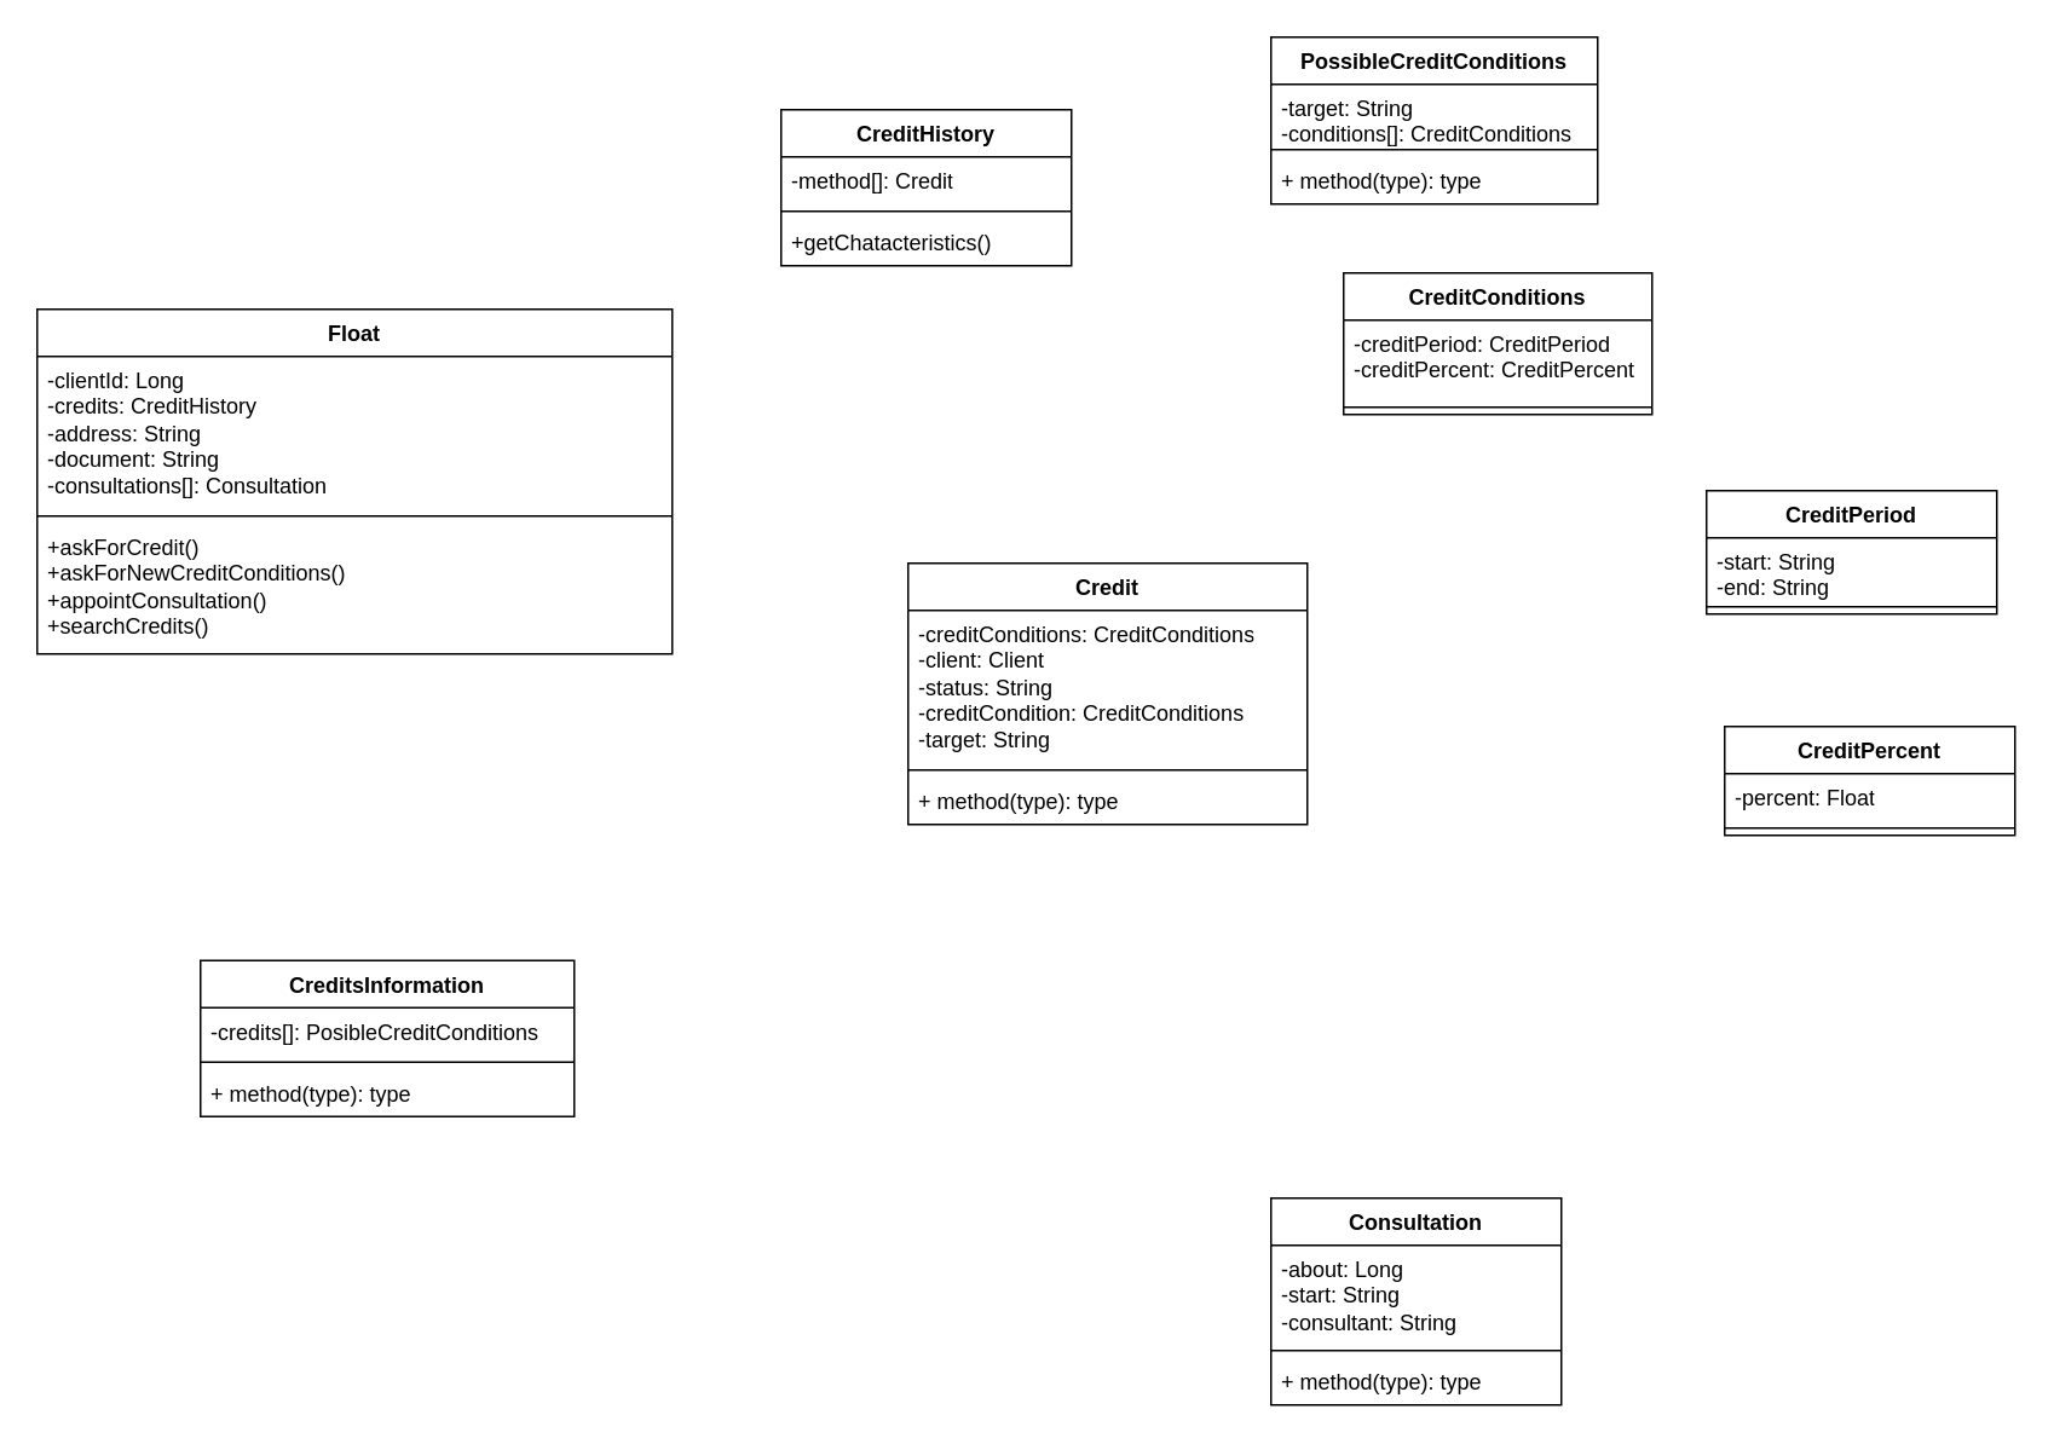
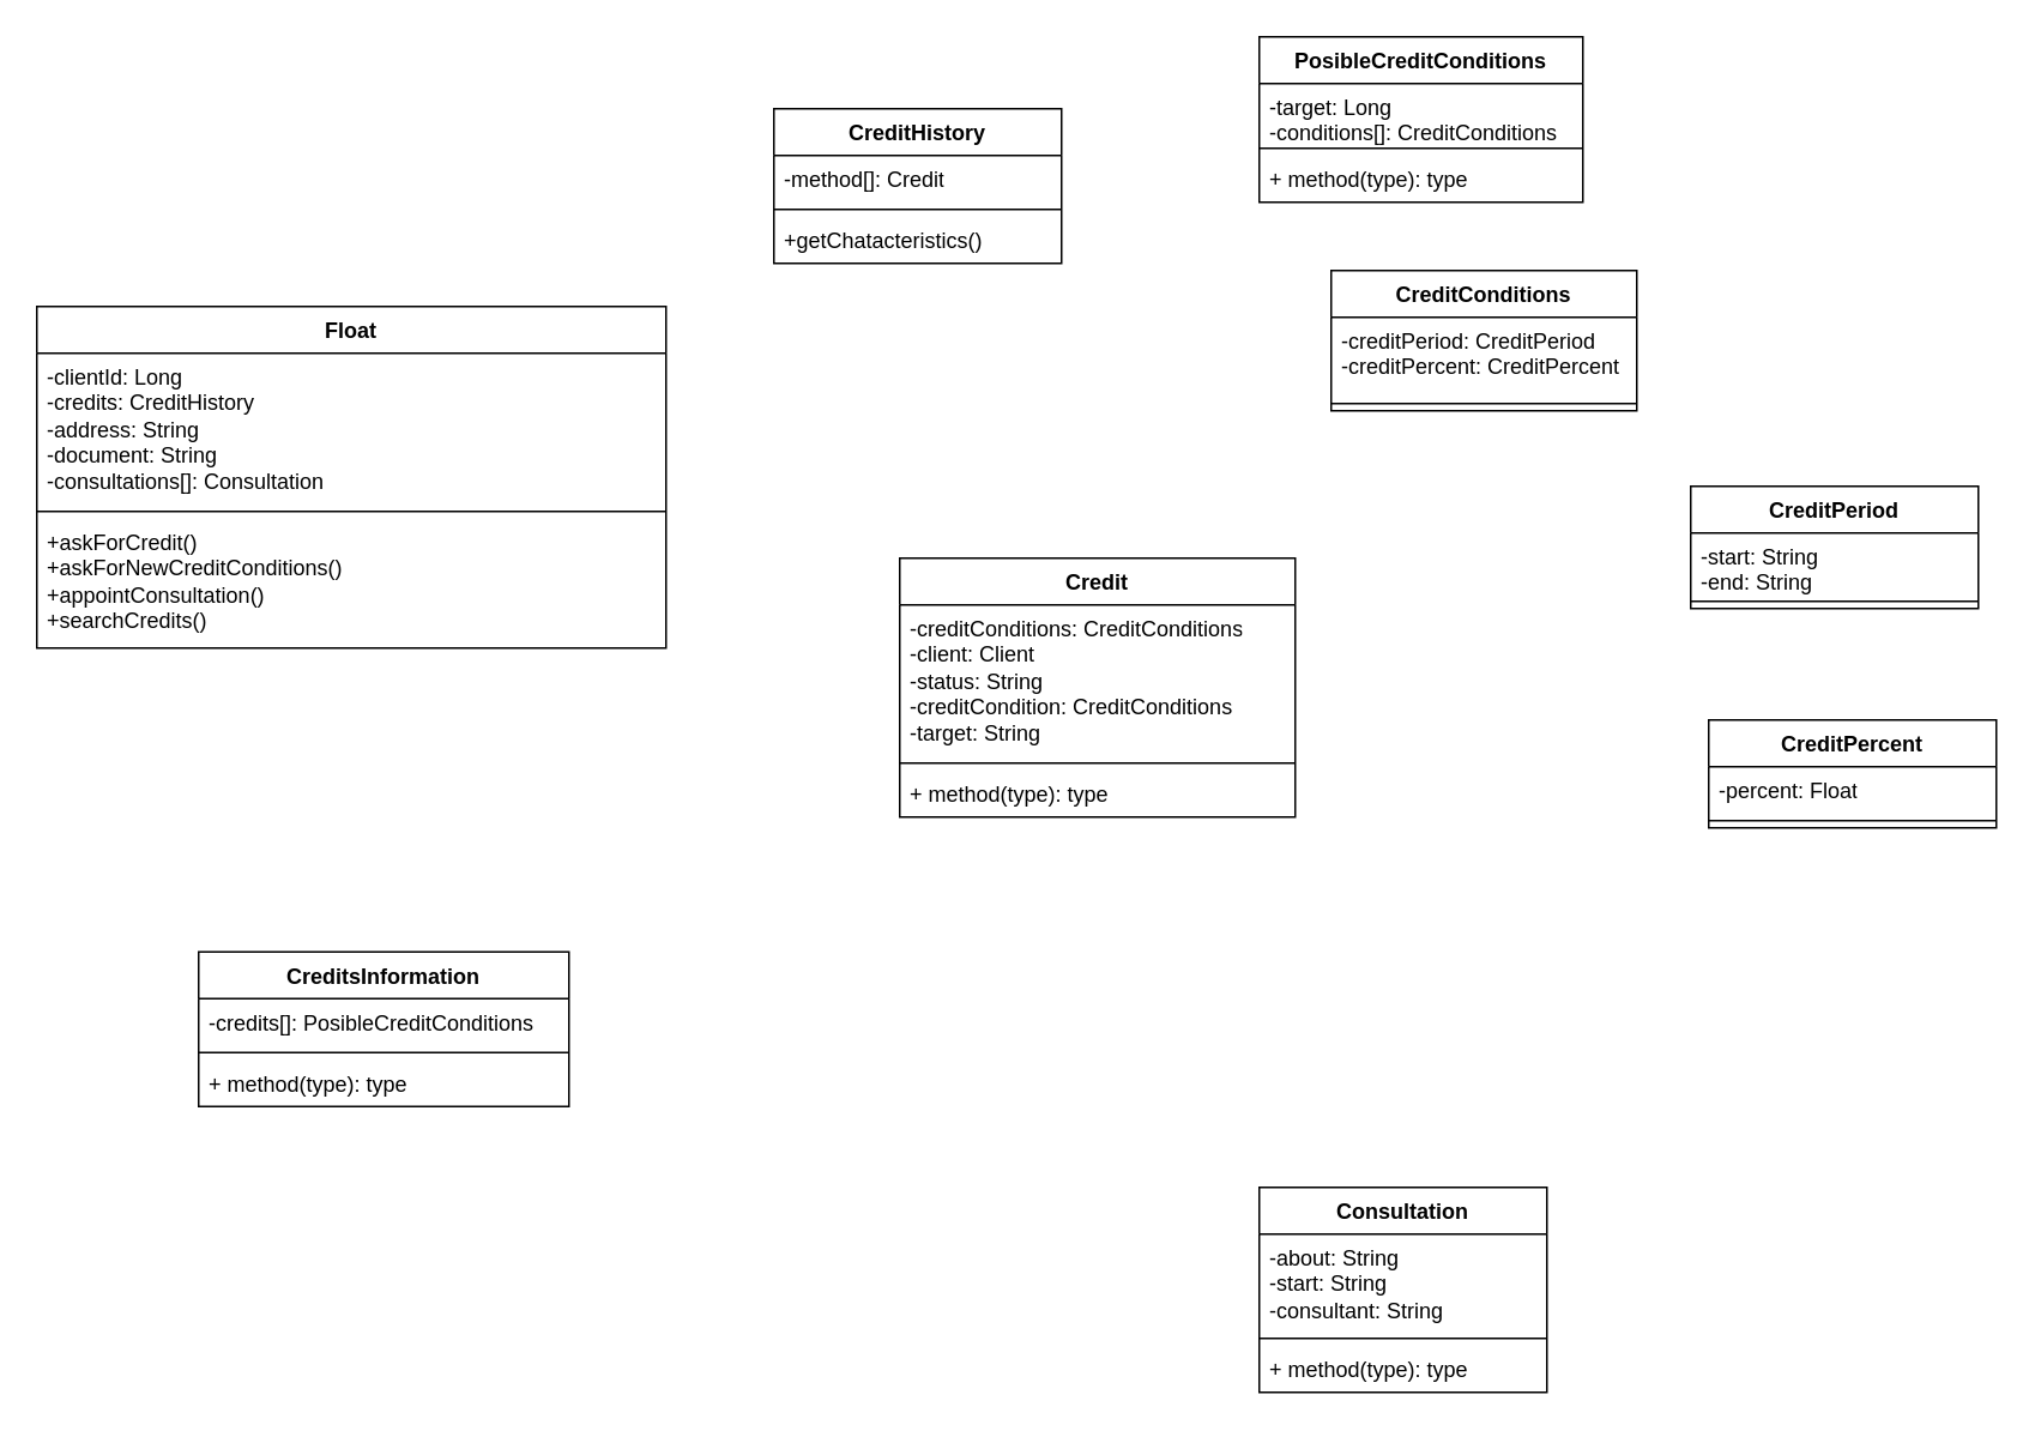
  <mxCell id="0" />
  <mxCell id="1" parent="0" />
  <mxCell id="2" value="Float" style="swimlane;fontStyle=1;align=center;verticalAlign=top;childLayout=stackLayout;horizontal=1;startSize=26;horizontalStack=0;resizeParent=1;resizeParentMax=0;resizeLast=0;collapsible=1;marginBottom=0;whiteSpace=wrap;html=1;" vertex="1" parent="1"><mxGeometry x="20" y="170" width="350" height="190" as="geometry" /></mxCell>
  <mxCell id="3" value="&lt;div&gt;-clientId: Long&lt;/div&gt;&lt;div&gt;-credits: CreditHistory&lt;/div&gt;&lt;div&gt;-address: String&lt;/div&gt;&lt;div&gt;-document: String&lt;br&gt;&lt;/div&gt;&lt;div&gt;-consultations[]: Consultation&lt;/div&gt;" style="text;strokeColor=none;fillColor=none;align=left;verticalAlign=top;spacingLeft=4;spacingRight=4;overflow=hidden;rotatable=0;points=[[0,0.5],[1,0.5]];portConstraint=eastwest;whiteSpace=wrap;html=1;" vertex="1" parent="2"><mxGeometry y="26" width="350" height="84" as="geometry" /></mxCell>
  <mxCell id="4" value="" style="line;strokeWidth=1;fillColor=none;align=left;verticalAlign=middle;spacingTop=-1;spacingLeft=3;spacingRight=3;rotatable=0;labelPosition=right;points=[];portConstraint=eastwest;strokeColor=inherit;" vertex="1" parent="2"><mxGeometry y="110" width="350" height="8" as="geometry" /></mxCell>
  <mxCell id="5" value="&lt;div&gt;+askForCredit()&lt;/div&gt;&lt;div&gt;+askForNewCreditConditions()&lt;/div&gt;&lt;div&gt;+appointConsultation()&lt;/div&gt;&lt;div&gt;+searchCredits()&lt;/div&gt;" style="text;strokeColor=none;fillColor=none;align=left;verticalAlign=top;spacingLeft=4;spacingRight=4;overflow=hidden;rotatable=0;points=[[0,0.5],[1,0.5]];portConstraint=eastwest;whiteSpace=wrap;html=1;" vertex="1" parent="2"><mxGeometry y="118" width="350" height="72" as="geometry" /></mxCell>
  <mxCell id="6" value="Credit" style="swimlane;fontStyle=1;align=center;verticalAlign=top;childLayout=stackLayout;horizontal=1;startSize=26;horizontalStack=0;resizeParent=1;resizeParentMax=0;resizeLast=0;collapsible=1;marginBottom=0;whiteSpace=wrap;html=1;" vertex="1" parent="1"><mxGeometry x="500" y="310" width="220" height="144" as="geometry" /></mxCell>
  <mxCell id="7" value="-creditConditions: CreditConditions&lt;br&gt;&lt;div&gt;-client: Client&lt;br&gt;&lt;/div&gt;&lt;div&gt;-status: String&lt;/div&gt;&lt;div&gt;-creditCondition: CreditConditions&lt;br&gt;&lt;/div&gt;&lt;div&gt;-target: String&lt;br&gt;&lt;/div&gt;" style="text;strokeColor=none;fillColor=none;align=left;verticalAlign=top;spacingLeft=4;spacingRight=4;overflow=hidden;rotatable=0;points=[[0,0.5],[1,0.5]];portConstraint=eastwest;whiteSpace=wrap;html=1;" vertex="1" parent="6"><mxGeometry y="26" width="220" height="84" as="geometry" /></mxCell>
  <mxCell id="8" value="" style="line;strokeWidth=1;fillColor=none;align=left;verticalAlign=middle;spacingTop=-1;spacingLeft=3;spacingRight=3;rotatable=0;labelPosition=right;points=[];portConstraint=eastwest;strokeColor=inherit;" vertex="1" parent="6"><mxGeometry y="110" width="220" height="8" as="geometry" /></mxCell>
  <mxCell id="9" value="+ method(type): type" style="text;strokeColor=none;fillColor=none;align=left;verticalAlign=top;spacingLeft=4;spacingRight=4;overflow=hidden;rotatable=0;points=[[0,0.5],[1,0.5]];portConstraint=eastwest;whiteSpace=wrap;html=1;" vertex="1" parent="6"><mxGeometry y="118" width="220" height="26" as="geometry" /></mxCell>
  <mxCell id="10" value="CreditHistory" style="swimlane;fontStyle=1;align=center;verticalAlign=top;childLayout=stackLayout;horizontal=1;startSize=26;horizontalStack=0;resizeParent=1;resizeParentMax=0;resizeLast=0;collapsible=1;marginBottom=0;whiteSpace=wrap;html=1;" vertex="1" parent="1"><mxGeometry x="430" y="60" width="160" height="86" as="geometry" /></mxCell>
  <mxCell id="11" value="-method[]: Credit" style="text;strokeColor=none;fillColor=none;align=left;verticalAlign=top;spacingLeft=4;spacingRight=4;overflow=hidden;rotatable=0;points=[[0,0.5],[1,0.5]];portConstraint=eastwest;whiteSpace=wrap;html=1;" vertex="1" parent="10"><mxGeometry y="26" width="160" height="26" as="geometry" /></mxCell>
  <mxCell id="12" value="" style="line;strokeWidth=1;fillColor=none;align=left;verticalAlign=middle;spacingTop=-1;spacingLeft=3;spacingRight=3;rotatable=0;labelPosition=right;points=[];portConstraint=eastwest;strokeColor=inherit;" vertex="1" parent="10"><mxGeometry y="52" width="160" height="8" as="geometry" /></mxCell>
  <mxCell id="13" value="+getChatacteristics()" style="text;strokeColor=none;fillColor=none;align=left;verticalAlign=top;spacingLeft=4;spacingRight=4;overflow=hidden;rotatable=0;points=[[0,0.5],[1,0.5]];portConstraint=eastwest;whiteSpace=wrap;html=1;" vertex="1" parent="10"><mxGeometry y="60" width="160" height="26" as="geometry" /></mxCell>
- <mxCell id="14" value="PossibleCreditConditions" style="swimlane;fontStyle=1;align=center;verticalAlign=top;childLayout=stackLayout;horizontal=1;startSize=26;horizontalStack=0;resizeParent=1;resizeParentMax=0;resizeLast=0;collapsible=1;marginBottom=0;whiteSpace=wrap;html=1;" vertex="1" parent="1"><mxGeometry x="700" y="20" width="180" height="92" as="geometry" /></mxCell>
- <mxCell id="15" value="-target: String&lt;br&gt;&lt;div&gt;-conditions[]: CreditConditions&lt;/div&gt;" style="text;strokeColor=none;fillColor=none;align=left;verticalAlign=top;spacingLeft=4;spacingRight=4;overflow=hidden;rotatable=0;points=[[0,0.5],[1,0.5]];portConstraint=eastwest;whiteSpace=wrap;html=1;" vertex="1" parent="14"><mxGeometry y="26" width="180" height="32" as="geometry" /></mxCell>
+ <mxCell id="14" value="PosibleCreditConditions" style="swimlane;fontStyle=1;align=center;verticalAlign=top;childLayout=stackLayout;horizontal=1;startSize=26;horizontalStack=0;resizeParent=1;resizeParentMax=0;resizeLast=0;collapsible=1;marginBottom=0;whiteSpace=wrap;html=1;" vertex="1" parent="1"><mxGeometry x="700" y="20" width="180" height="92" as="geometry" /></mxCell>
+ <mxCell id="15" value="-target: Long&lt;br&gt;&lt;div&gt;-conditions[]: CreditConditions&lt;/div&gt;" style="text;strokeColor=none;fillColor=none;align=left;verticalAlign=top;spacingLeft=4;spacingRight=4;overflow=hidden;rotatable=0;points=[[0,0.5],[1,0.5]];portConstraint=eastwest;whiteSpace=wrap;html=1;" vertex="1" parent="14"><mxGeometry y="26" width="180" height="32" as="geometry" /></mxCell>
  <mxCell id="16" value="" style="line;strokeWidth=1;fillColor=none;align=left;verticalAlign=middle;spacingTop=-1;spacingLeft=3;spacingRight=3;rotatable=0;labelPosition=right;points=[];portConstraint=eastwest;strokeColor=inherit;" vertex="1" parent="14"><mxGeometry y="58" width="180" height="8" as="geometry" /></mxCell>
  <mxCell id="17" value="+ method(type): type" style="text;strokeColor=none;fillColor=none;align=left;verticalAlign=top;spacingLeft=4;spacingRight=4;overflow=hidden;rotatable=0;points=[[0,0.5],[1,0.5]];portConstraint=eastwest;whiteSpace=wrap;html=1;" vertex="1" parent="14"><mxGeometry y="66" width="180" height="26" as="geometry" /></mxCell>
  <mxCell id="18" value="CreditConditions" style="swimlane;fontStyle=1;align=center;verticalAlign=top;childLayout=stackLayout;horizontal=1;startSize=26;horizontalStack=0;resizeParent=1;resizeParentMax=0;resizeLast=0;collapsible=1;marginBottom=0;whiteSpace=wrap;html=1;" vertex="1" parent="1"><mxGeometry x="740" y="150" width="170" height="78" as="geometry" /></mxCell>
  <mxCell id="19" value="&lt;div&gt;-creditPeriod: CreditPeriod&lt;/div&gt;&lt;div&gt;-creditPercent: CreditPercent&lt;/div&gt;" style="text;strokeColor=none;fillColor=none;align=left;verticalAlign=top;spacingLeft=4;spacingRight=4;overflow=hidden;rotatable=0;points=[[0,0.5],[1,0.5]];portConstraint=eastwest;whiteSpace=wrap;html=1;" vertex="1" parent="18"><mxGeometry y="26" width="170" height="44" as="geometry" /></mxCell>
  <mxCell id="20" value="" style="line;strokeWidth=1;fillColor=none;align=left;verticalAlign=middle;spacingTop=-1;spacingLeft=3;spacingRight=3;rotatable=0;labelPosition=right;points=[];portConstraint=eastwest;strokeColor=inherit;" vertex="1" parent="18"><mxGeometry y="70" width="170" height="8" as="geometry" /></mxCell>
  <mxCell id="21" value="CreditPeriod" style="swimlane;fontStyle=1;align=center;verticalAlign=top;childLayout=stackLayout;horizontal=1;startSize=26;horizontalStack=0;resizeParent=1;resizeParentMax=0;resizeLast=0;collapsible=1;marginBottom=0;whiteSpace=wrap;html=1;" vertex="1" parent="1"><mxGeometry x="940" y="270" width="160" height="68" as="geometry" /></mxCell>
  <mxCell id="22" value="&lt;div&gt;-start: String&lt;/div&gt;&lt;div&gt;-end: String&lt;br&gt;&lt;/div&gt;" style="text;strokeColor=none;fillColor=none;align=left;verticalAlign=top;spacingLeft=4;spacingRight=4;overflow=hidden;rotatable=0;points=[[0,0.5],[1,0.5]];portConstraint=eastwest;whiteSpace=wrap;html=1;" vertex="1" parent="21"><mxGeometry y="26" width="160" height="34" as="geometry" /></mxCell>
  <mxCell id="23" value="" style="line;strokeWidth=1;fillColor=none;align=left;verticalAlign=middle;spacingTop=-1;spacingLeft=3;spacingRight=3;rotatable=0;labelPosition=right;points=[];portConstraint=eastwest;strokeColor=inherit;" vertex="1" parent="21"><mxGeometry y="60" width="160" height="8" as="geometry" /></mxCell>
  <mxCell id="24" value="CreditPercent" style="swimlane;fontStyle=1;align=center;verticalAlign=top;childLayout=stackLayout;horizontal=1;startSize=26;horizontalStack=0;resizeParent=1;resizeParentMax=0;resizeLast=0;collapsible=1;marginBottom=0;whiteSpace=wrap;html=1;" vertex="1" parent="1"><mxGeometry x="950" y="400" width="160" height="60" as="geometry" /></mxCell>
  <mxCell id="25" value="-percent: Float" style="text;strokeColor=none;fillColor=none;align=left;verticalAlign=top;spacingLeft=4;spacingRight=4;overflow=hidden;rotatable=0;points=[[0,0.5],[1,0.5]];portConstraint=eastwest;whiteSpace=wrap;html=1;" vertex="1" parent="24"><mxGeometry y="26" width="160" height="26" as="geometry" /></mxCell>
  <mxCell id="26" value="" style="line;strokeWidth=1;fillColor=none;align=left;verticalAlign=middle;spacingTop=-1;spacingLeft=3;spacingRight=3;rotatable=0;labelPosition=right;points=[];portConstraint=eastwest;strokeColor=inherit;" vertex="1" parent="24"><mxGeometry y="52" width="160" height="8" as="geometry" /></mxCell>
  <mxCell id="27" value="Consultation" style="swimlane;fontStyle=1;align=center;verticalAlign=top;childLayout=stackLayout;horizontal=1;startSize=26;horizontalStack=0;resizeParent=1;resizeParentMax=0;resizeLast=0;collapsible=1;marginBottom=0;whiteSpace=wrap;html=1;" vertex="1" parent="1"><mxGeometry x="700" y="660" width="160" height="114" as="geometry" /></mxCell>
- <mxCell id="28" value="&lt;div&gt;-about: Long&lt;/div&gt;&lt;div&gt;-start: String&lt;/div&gt;&lt;div&gt;-consultant: String&lt;br&gt;&lt;/div&gt;" style="text;strokeColor=none;fillColor=none;align=left;verticalAlign=top;spacingLeft=4;spacingRight=4;overflow=hidden;rotatable=0;points=[[0,0.5],[1,0.5]];portConstraint=eastwest;whiteSpace=wrap;html=1;" vertex="1" parent="27"><mxGeometry y="26" width="160" height="54" as="geometry" /></mxCell>
+ <mxCell id="28" value="&lt;div&gt;-about: String&lt;/div&gt;&lt;div&gt;-start: String&lt;/div&gt;&lt;div&gt;-consultant: String&lt;br&gt;&lt;/div&gt;" style="text;strokeColor=none;fillColor=none;align=left;verticalAlign=top;spacingLeft=4;spacingRight=4;overflow=hidden;rotatable=0;points=[[0,0.5],[1,0.5]];portConstraint=eastwest;whiteSpace=wrap;html=1;" vertex="1" parent="27"><mxGeometry y="26" width="160" height="54" as="geometry" /></mxCell>
  <mxCell id="29" value="" style="line;strokeWidth=1;fillColor=none;align=left;verticalAlign=middle;spacingTop=-1;spacingLeft=3;spacingRight=3;rotatable=0;labelPosition=right;points=[];portConstraint=eastwest;strokeColor=inherit;" vertex="1" parent="27"><mxGeometry y="80" width="160" height="8" as="geometry" /></mxCell>
  <mxCell id="30" value="+ method(type): type" style="text;strokeColor=none;fillColor=none;align=left;verticalAlign=top;spacingLeft=4;spacingRight=4;overflow=hidden;rotatable=0;points=[[0,0.5],[1,0.5]];portConstraint=eastwest;whiteSpace=wrap;html=1;" vertex="1" parent="27"><mxGeometry y="88" width="160" height="26" as="geometry" /></mxCell>
  <mxCell id="31" value="CreditsInformation" style="swimlane;fontStyle=1;align=center;verticalAlign=top;childLayout=stackLayout;horizontal=1;startSize=26;horizontalStack=0;resizeParent=1;resizeParentMax=0;resizeLast=0;collapsible=1;marginBottom=0;whiteSpace=wrap;html=1;" vertex="1" parent="1"><mxGeometry x="110" y="529" width="206" height="86" as="geometry" /></mxCell>
  <mxCell id="32" value="-credits[]: PosibleCreditConditions" style="text;strokeColor=none;fillColor=none;align=left;verticalAlign=top;spacingLeft=4;spacingRight=4;overflow=hidden;rotatable=0;points=[[0,0.5],[1,0.5]];portConstraint=eastwest;whiteSpace=wrap;html=1;" vertex="1" parent="31"><mxGeometry y="26" width="206" height="26" as="geometry" /></mxCell>
  <mxCell id="33" value="" style="line;strokeWidth=1;fillColor=none;align=left;verticalAlign=middle;spacingTop=-1;spacingLeft=3;spacingRight=3;rotatable=0;labelPosition=right;points=[];portConstraint=eastwest;strokeColor=inherit;" vertex="1" parent="31"><mxGeometry y="52" width="206" height="8" as="geometry" /></mxCell>
  <mxCell id="34" value="+ method(type): type" style="text;strokeColor=none;fillColor=none;align=left;verticalAlign=top;spacingLeft=4;spacingRight=4;overflow=hidden;rotatable=0;points=[[0,0.5],[1,0.5]];portConstraint=eastwest;whiteSpace=wrap;html=1;" vertex="1" parent="31"><mxGeometry y="60" width="206" height="26" as="geometry" /></mxCell>
